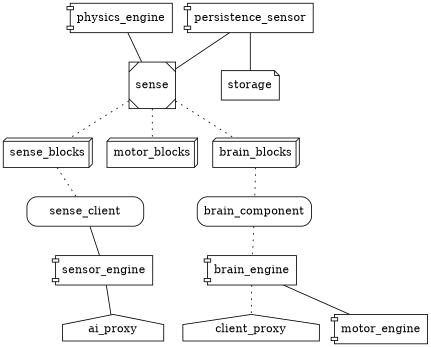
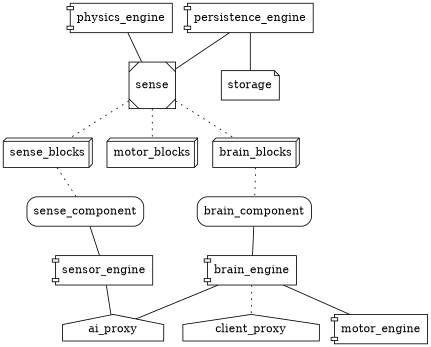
  graph {
    node [shape=component]
    sense_blocks [shape=box3d]
-   sense_component [shape=box style=rounded label=sense_client]
+   sense_component [shape=box style=rounded]
    sensor_engine
    ai_proxy [shape=house]
    motor_blocks [shape=box3d]
    brain_blocks [shape=box3d]
    brain_component [shape=box style=rounded]
    brain_engine
    client_proxy [shape=house]
    motor_engine
    n11 [label=sense shape=Msquare]
    physics_engine
-   persistence_engine [label=persistence_sensor]
+   persistence_engine
    storage [shape=note]
    sense_blocks -- sense_component [style=dotted]
    sense_component -- sensor_engine
    sensor_engine -- ai_proxy
    brain_blocks -- brain_component [style=dotted]
-   brain_component -- brain_engine [style=dotted]
+   brain_component -- brain_engine
+   brain_engine -- ai_proxy
    brain_engine -- client_proxy [style=dotted]
    brain_engine -- motor_engine
    n11 -- sense_blocks [style=dotted]
    n11 -- motor_blocks [style=dotted]
    n11 -- brain_blocks [style=dotted]
    physics_engine -- n11
    persistence_engine -- n11
    persistence_engine -- storage
  }
